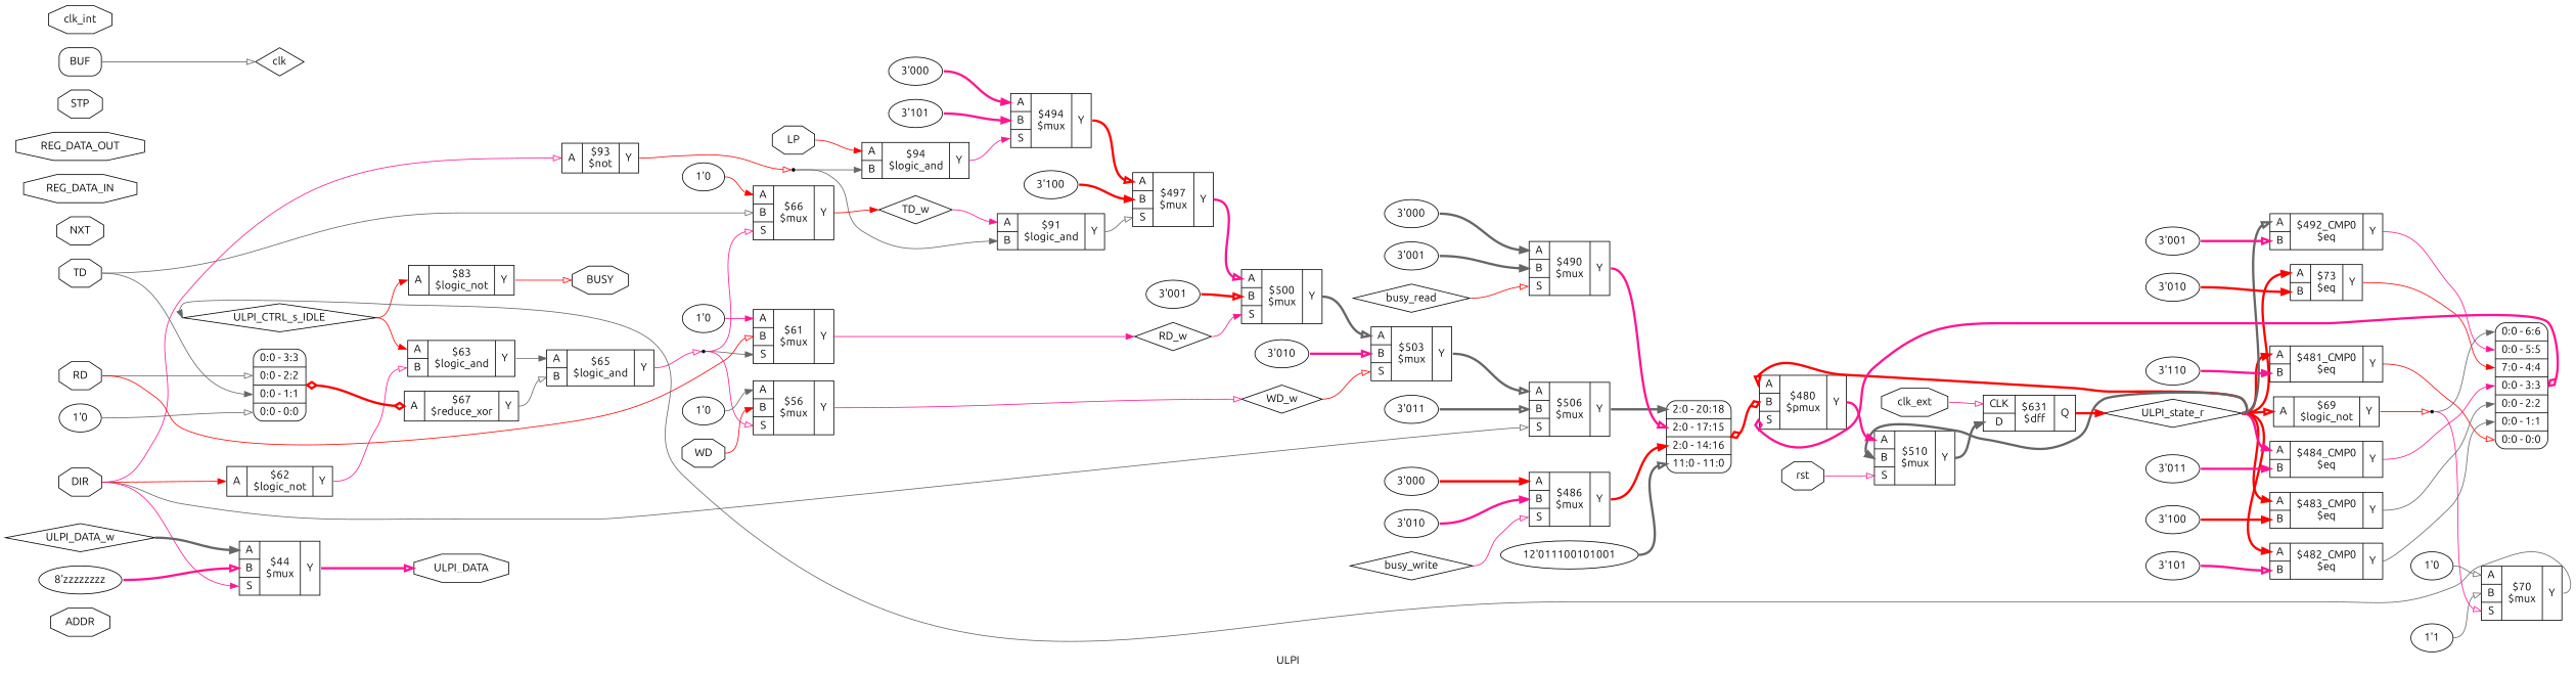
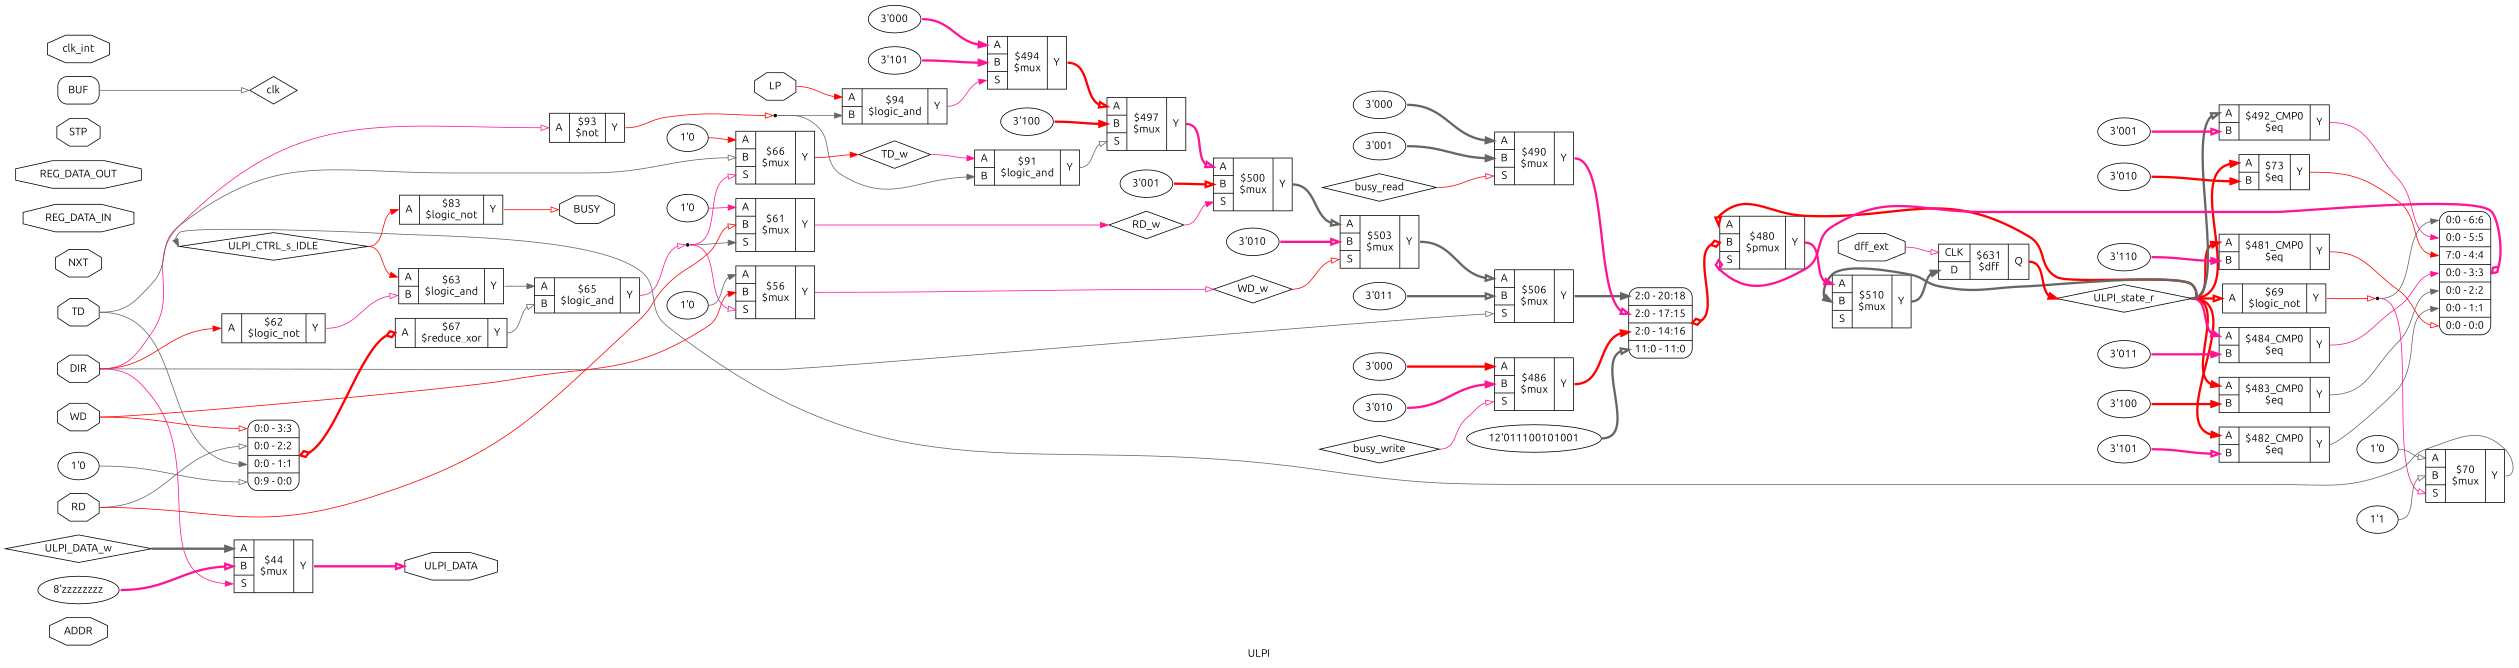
  digraph {
    fontname=Ubuntu
    label=ULPI
    rankdir=LR
    remincross=true
    node [fontname=Ubuntu shape=record]
    edge [arrowhead=normal color=deeppink fontname=Ubuntu headport="p48:w" tailport=e]
    n24 [color=black fontcolor=black label=ADDR shape=octagon]
    n25 [color=black fontcolor=black label=BUSY shape=octagon]
    n26 [color=black fontcolor=black label=DIR shape=octagon]
    c53 [label="{{<p48> A}|$93\n$not|{<p49> Y}}"]
    c58 [label="{{<p48> A}|$62\n$logic_not|{<p49> Y}}"]
    c77 [label="{{<p48> A|<p51> B|<p64> S}|$506\n$mux|{<p49> Y}}"]
    c84 [label="{{<p48> A|<p51> B|<p64> S}|$44\n$mux|{<p49> Y}}"]
    n9 [shape=point]
    c54 [label="{{<p48> A|<p51> B}|$63\n$logic_and|{<p49> Y}}"]
    x1 [label="<s3> 2:0 - 20:18 |<s2> 2:0 - 17:15 |<s1> 2:0 - 14:16 |<s0> 11:0 - 11:0 " style=rounded]
    n37 [color=black fontcolor=black label=ULPI_DATA shape=octagon]
    n27 [color=black fontcolor=black label=LP shape=octagon]
    c57 [label="{{<p48> A|<p51> B}|$94\n$logic_and|{<p49> Y}}"]
    c73 [label="{{<p48> A|<p51> B|<p64> S}|$494\n$mux|{<p49> Y}}"]
    n28 [color=black fontcolor=black label=NXT shape=octagon]
    n29 [color=black fontcolor=black label=RD shape=octagon]
-   x19 [label="<s3> 0:0 - 3:3 |<s2> 0:0 - 2:2 |<s1> 0:0 - 1:1 |<s0> 0:0 - 0:0 " style=rounded]
+   x19 [label="<s3> 0:0 - 3:3 |<s2> 0:0 - 2:2 |<s1> 0:0 - 1:1 |<s0> 0:9 - 0:0 " style=rounded]
    c81 [label="{{<p48> A|<p51> B|<p64> S}|$61\n$mux|{<p49> Y}}"]
    c79 [label="{{<p48> A}|$67\n$reduce_xor|{<p49> Y}}"]
    n30 [color=black fontcolor=black label=RD_w shape=diamond]
    c75 [label="{{<p48> A|<p51> B|<p64> S}|$500\n$mux|{<p49> Y}}"]
    c76 [label="{{<p48> A|<p51> B|<p64> S}|$503\n$mux|{<p49> Y}}"]
    n31 [color=black fontcolor=black label=REG_DATA_IN shape=octagon]
    n32 [color=black fontcolor=black label=REG_DATA_OUT shape=octagon]
    n33 [color=black fontcolor=black label=STP shape=octagon]
    n34 [color=black fontcolor=black label=TD shape=octagon]
    c82 [label="{{<p48> A|<p51> B|<p64> S}|$66\n$mux|{<p49> Y}}"]
    n35 [color=black fontcolor=black label=TD_w shape=diamond]
    c56 [label="{{<p48> A|<p51> B}|$91\n$logic_and|{<p49> Y}}"]
    c74 [label="{{<p48> A|<p51> B|<p64> S}|$497\n$mux|{<p49> Y}}"]
    n36 [color=black fontcolor=black label=ULPI_CTRL_s_IDLE shape=diamond]
    c59 [label="{{<p48> A}|$83\n$logic_not|{<p49> Y}}"]
    c55 [label="{{<p48> A|<p51> B}|$65\n$logic_and|{<p49> Y}}"]
    n38 [color=black fontcolor=black label=ULPI_DATA_w shape=diamond]
    n39 [color=black fontcolor=black label=ULPI_state_r shape=diamond]
    c50 [label="{{<p48> A}|$69\n$logic_not|{<p49> Y}}"]
    c52 [label="{{<p48> A|<p51> B}|$73\n$eq|{<p49> Y}}"]
    c65 [label="{{<p48> A|<p51> B|<p64> S}|$480\n$pmux|{<p49> Y}}"]
    c66 [label="{{<p48> A|<p51> B}|$481_CMP0\n$eq|{<p49> Y}}"]
    c67 [label="{{<p48> A|<p51> B}|$482_CMP0\n$eq|{<p49> Y}}"]
    c68 [label="{{<p48> A|<p51> B}|$483_CMP0\n$eq|{<p49> Y}}"]
    c69 [label="{{<p48> A|<p51> B}|$484_CMP0\n$eq|{<p49> Y}}"]
    c72 [label="{{<p48> A|<p51> B}|$492_CMP0\n$eq|{<p49> Y}}"]
    c78 [label="{{<p48> A|<p51> B|<p64> S}|$510\n$mux|{<p49> Y}}"]
    n2 [shape=point]
    x3 [label="<s6> 0:0 - 6:6 |<s5> 0:0 - 5:5 |<s4> 7:0 - 4:4 |<s3> 0:0 - 3:3 |<s2> 0:0 - 2:2 |<s1> 0:0 - 1:1 |<s0> 0:0 - 0:0 " style=rounded]
    c63 [label="{{<p60> CLK|<p61> D}|$631\n$dff|{<p62> Q}}"]
    n40 [color=black fontcolor=black label=WD shape=octagon]
    c80 [label="{{<p48> A|<p51> B|<p64> S}|$56\n$mux|{<p49> Y}}"]
    n41 [color=black fontcolor=black label=WD_w shape=diamond]
    n42 [color=black fontcolor=black label=busy_read shape=diamond]
    c71 [label="{{<p48> A|<p51> B|<p64> S}|$490\n$mux|{<p49> Y}}"]
    n43 [color=black fontcolor=black label=busy_write shape=diamond]
    c70 [label="{{<p48> A|<p51> B|<p64> S}|$486\n$mux|{<p49> Y}}"]
    n44 [color=black fontcolor=black label=clk shape=diamond]
-   n45 [color=black fontcolor=black label=clk_ext shape=octagon]
+   n45 [color=black fontcolor=black label=dff_ext shape=octagon]
    x27 [label=BUF shape=box style=rounded]
    n46 [color=black fontcolor=black label=clk_int shape=octagon]
-   n47 [color=black fontcolor=black label=rst shape=octagon]
    c83 [label="{{<p48> A|<p51> B|<p64> S}|$70\n$mux|{<p49> Y}}"]
    v0 [label="3'010" shape=""]
    n11 [shape=point]
    v2 [label="12'011100101001" shape=""]
    v4 [label="3'110" shape=""]
    v5 [label="3'101" shape=""]
    v6 [label="3'100" shape=""]
    v7 [label="3'011" shape=""]
    v8 [label="3'000" shape=""]
    v9 [label="3'010" shape=""]
    v10 [label="3'000" shape=""]
    v11 [label="3'001" shape=""]
    v12 [label="3'001" shape=""]
    v13 [label="3'000" shape=""]
    v14 [label="3'101" shape=""]
    v15 [label="3'100" shape=""]
    v16 [label="3'001" shape=""]
    v17 [label="3'010" shape=""]
    v18 [label="3'011" shape=""]
    v20 [label="1'0" shape=""]
    v21 [label="1'0" shape=""]
    v22 [label="1'0" shape=""]
    v23 [label="1'0" shape=""]
    v24 [label="1'0" shape=""]
    v25 [label="1'1" shape=""]
    v26 [label="8'zzzzzzzz" shape=""]
    n26 -> c53 [arrowhead=onormal]
    n26 -> c58 [color=red]
    n26 -> c77 [arrowhead=onormal color=gray40 headport="p64:w"]
    n26 -> c84 [headport="p64:w"]
    c53 -> n9 [arrowhead=onormal color=red headport=w tailport="p49:e"]
    c58 -> c54 [arrowhead=onormal headport="p51:w" tailport="p49:e"]
    c77 -> x1 [color=gray40 headport="s3:w" style="setlinewidth(3)" tailport="p49:e"]
    c84 -> n37 [arrowhead=onormal headport=w style="setlinewidth(3)" tailport="p49:e"]
    n9 -> c57 [color=gray40 headport="p51:w"]
    n9 -> c56 [color=gray40 headport="p51:w"]
    c54 -> c55 [color=gray40 tailport="p49:e"]
    x1 -> c65 [arrowhead=odiamond arrowtail=odiamond color=red dir=both headport="p51:w" style="setlinewidth(3)"]
    n27 -> c57 [color=red]
    c57 -> c73 [headport="p64:w" tailport="p49:e"]
    c73 -> c74 [arrowhead=onormal color=red style="setlinewidth(3)" tailport="p49:e"]
    n29 -> x19 [arrowhead=onormal color=gray40 headport="s2:w"]
    n29 -> c81 [arrowhead=onormal color=red headport="p51:w"]
    x19 -> c79 [arrowhead=odiamond arrowtail=odiamond color=red dir=both style="setlinewidth(3)"]
    c81 -> n30 [headport=w tailport="p49:e"]
    c79 -> c55 [arrowhead=onormal color=gray40 headport="p51:w" tailport="p49:e"]
    n30 -> c75 [headport="p64:w"]
    c75 -> c76 [arrowhead=onormal color=gray40 style="setlinewidth(3)" tailport="p49:e"]
    c76 -> c77 [arrowhead=onormal color=gray40 style="setlinewidth(3)" tailport="p49:e"]
    n34 -> x19 [color=gray40 headport="s1:w"]
    n34 -> c82 [arrowhead=onormal color=gray40 headport="p51:w"]
    c82 -> n35 [color=red headport=w tailport="p49:e"]
    n35 -> c56
    c56 -> c74 [arrowhead=onormal color=gray40 headport="p64:w" tailport="p49:e"]
    c74 -> c75 [arrowhead=onormal style="setlinewidth(3)" tailport="p49:e"]
    n36 -> c54 [color=red]
    n36 -> c59 [color=red]
    c59 -> n25 [arrowhead=onormal color=red headport=w tailport="p49:e"]
    c55 -> n11 [arrowhead=onormal headport=w tailport="p49:e"]
    n38 -> c84 [color=gray40 style="setlinewidth(3)"]
    n39 -> c50 [arrowhead=onormal color=red style="setlinewidth(3)"]
    n39 -> c52 [color=red style="setlinewidth(3)"]
    n39 -> c65 [arrowhead=onormal color=red style="setlinewidth(3)"]
    n39 -> c66 [color=red style="setlinewidth(3)"]
    n39 -> c67 [color=red style="setlinewidth(3)"]
    n39 -> c68 [color=red style="setlinewidth(3)"]
    n39 -> c69 [style="setlinewidth(3)"]
    n39 -> c72 [arrowhead=onormal color=gray40 style="setlinewidth(3)"]
    n39 -> c78 [color=gray40 headport="p51:w" style="setlinewidth(3)"]
    c50 -> n2 [arrowhead=onormal color=red headport=w tailport="p49:e"]
    c52 -> x3 [color=red headport="s4:w" tailport="p49:e"]
    c65 -> c78 [style="setlinewidth(3)" tailport="p49:e"]
    c66 -> x3 [arrowhead=onormal color=red headport="s0:w" tailport="p49:e"]
    c67 -> x3 [color=gray40 headport="s1:w" tailport="p49:e"]
    c68 -> x3 [color=gray40 headport="s2:w" tailport="p49:e"]
    c69 -> x3 [headport="s3:w" tailport="p49:e"]
    c72 -> x3 [headport="s5:w" tailport="p49:e"]
    c78 -> c63 [color=gray40 headport="p61:w" style="setlinewidth(3)" tailport="p49:e"]
    n2 -> x3 [color=gray40 headport="s6:w"]
    n2 -> c83 [arrowhead=onormal headport="p64:w"]
    x3 -> c65 [arrowhead=odiamond arrowtail=odiamond dir=both headport="p64:w" style="setlinewidth(3)"]
    c63 -> n39 [color=red headport=w style="setlinewidth(3)" tailport="p62:e"]
+   n40 -> x19 [arrowhead=onormal color=red headport="s3:w"]
    n40 -> c80 [color=red headport="p51:w"]
    c80 -> n41 [arrowhead=onormal headport=w tailport="p49:e"]
    n41 -> c76 [arrowhead=onormal color=red headport="p64:w"]
    n42 -> c71 [arrowhead=onormal color=red headport="p64:w"]
    c71 -> x1 [arrowhead=onormal headport="s2:w" style="setlinewidth(3)" tailport="p49:e"]
    n43 -> c70 [arrowhead=onormal headport="p64:w"]
    c70 -> x1 [color=red headport="s1:w" style="setlinewidth(3)" tailport="p49:e"]
    n45 -> c63 [arrowhead=onormal headport="p60:w"]
    x27 -> n44 [arrowhead=onormal color=gray40 headport=w tailport="e:e"]
-   n47 -> c78 [arrowhead=onormal headport="p64:w"]
    c83 -> n36 [color=gray40 headport=w tailport="p49:e"]
    v0 -> c52 [color=red headport="p51:w" style="setlinewidth(3)"]
    n11 -> c81 [color=gray40 headport="p64:w"]
    n11 -> c82 [arrowhead=onormal headport="p64:w"]
    n11 -> c80 [arrowhead=onormal headport="p64:w"]
    v2 -> x1 [arrowhead=onormal color=gray40 headport="s0:w" style="setlinewidth(3)"]
    v4 -> c66 [headport="p51:w" style="setlinewidth(3)"]
    v5 -> c67 [arrowhead=onormal headport="p51:w" style="setlinewidth(3)"]
    v6 -> c68 [color=red headport="p51:w" style="setlinewidth(3)"]
    v7 -> c69 [headport="p51:w" style="setlinewidth(3)"]
    v8 -> c70 [color=red style="setlinewidth(3)"]
    v9 -> c70 [headport="p51:w" style="setlinewidth(3)"]
    v10 -> c71 [color=gray40 style="setlinewidth(3)"]
    v11 -> c71 [color=gray40 headport="p51:w" style="setlinewidth(3)"]
    v12 -> c72 [arrowhead=onormal headport="p51:w" style="setlinewidth(3)"]
    v13 -> c73 [style="setlinewidth(3)"]
    v14 -> c73 [headport="p51:w" style="setlinewidth(3)"]
    v15 -> c74 [color=red headport="p51:w" style="setlinewidth(3)"]
    v16 -> c75 [arrowhead=onormal color=red headport="p51:w" style="setlinewidth(3)"]
    v17 -> c76 [arrowhead=onormal headport="p51:w" style="setlinewidth(3)"]
    v18 -> c77 [arrowhead=onormal color=gray40 headport="p51:w" style="setlinewidth(3)"]
    v20 -> x19 [arrowhead=onormal color=gray40 headport="s0:w"]
    v21 -> c80 [color=gray40]
    v22 -> c81
    v23 -> c82 [color=red]
    v24 -> c83 [arrowhead=onormal color=gray40]
    v25 -> c83 [arrowhead=onormal color=gray40 headport="p51:w"]
    v26 -> c84 [arrowhead=onormal headport="p51:w" style="setlinewidth(3)"]
  }
